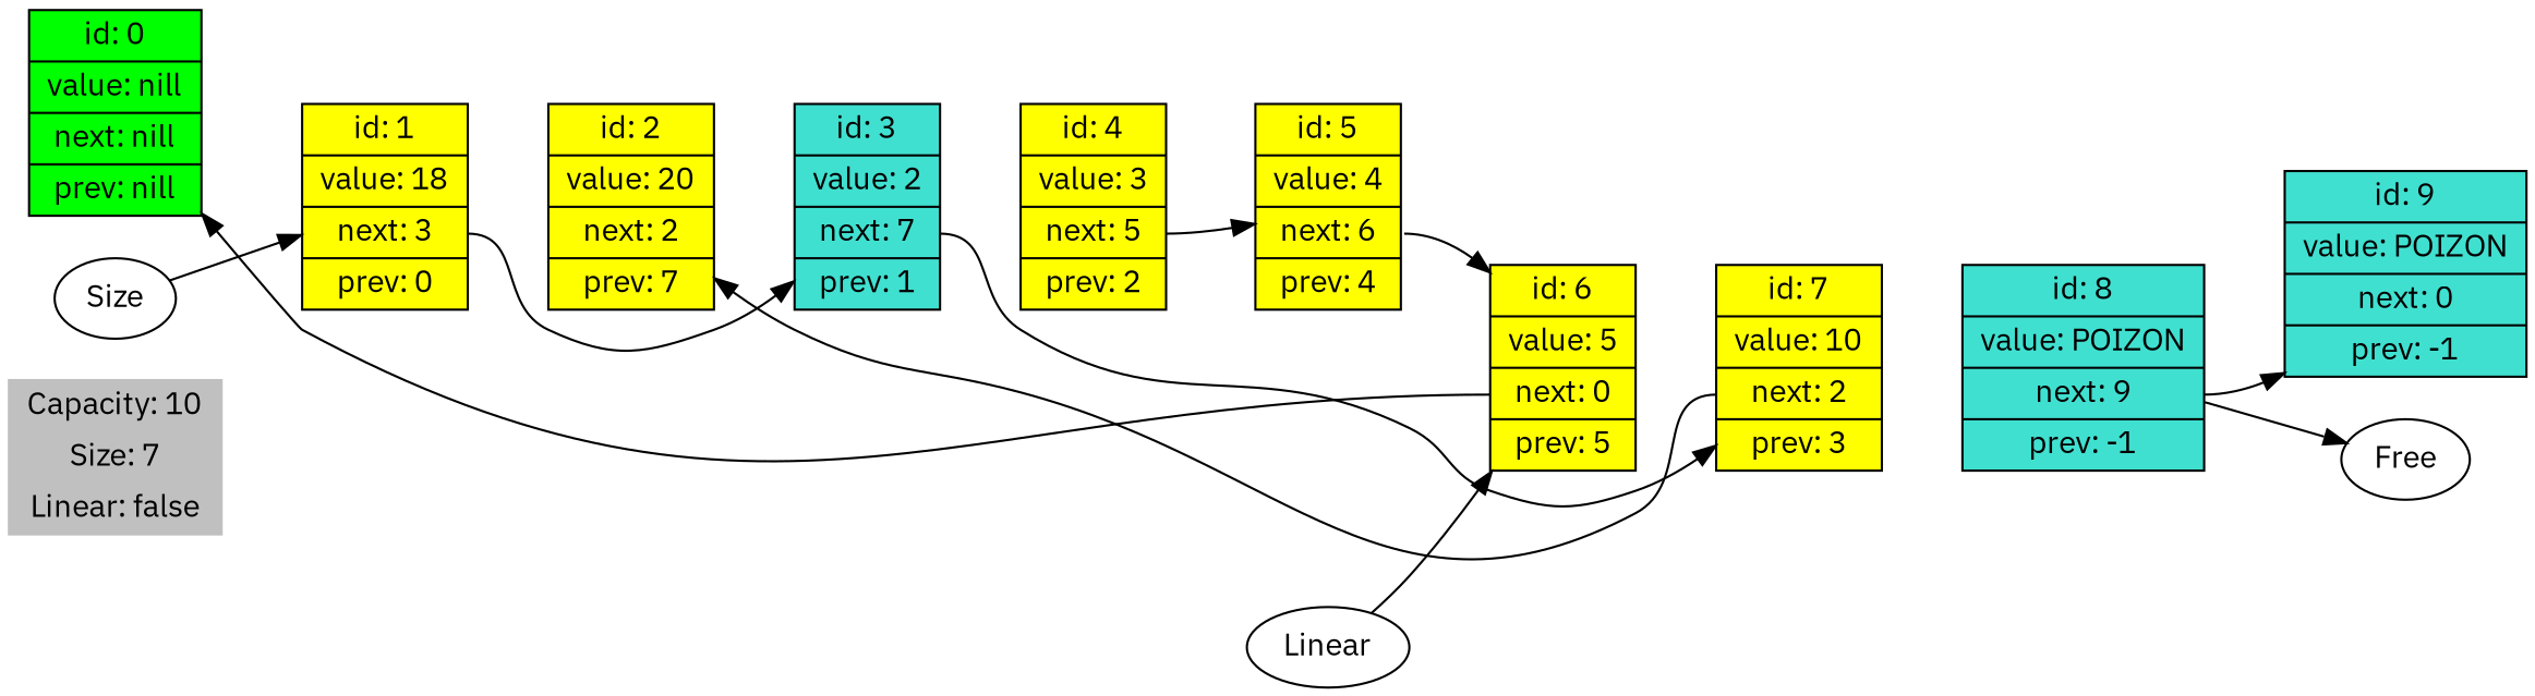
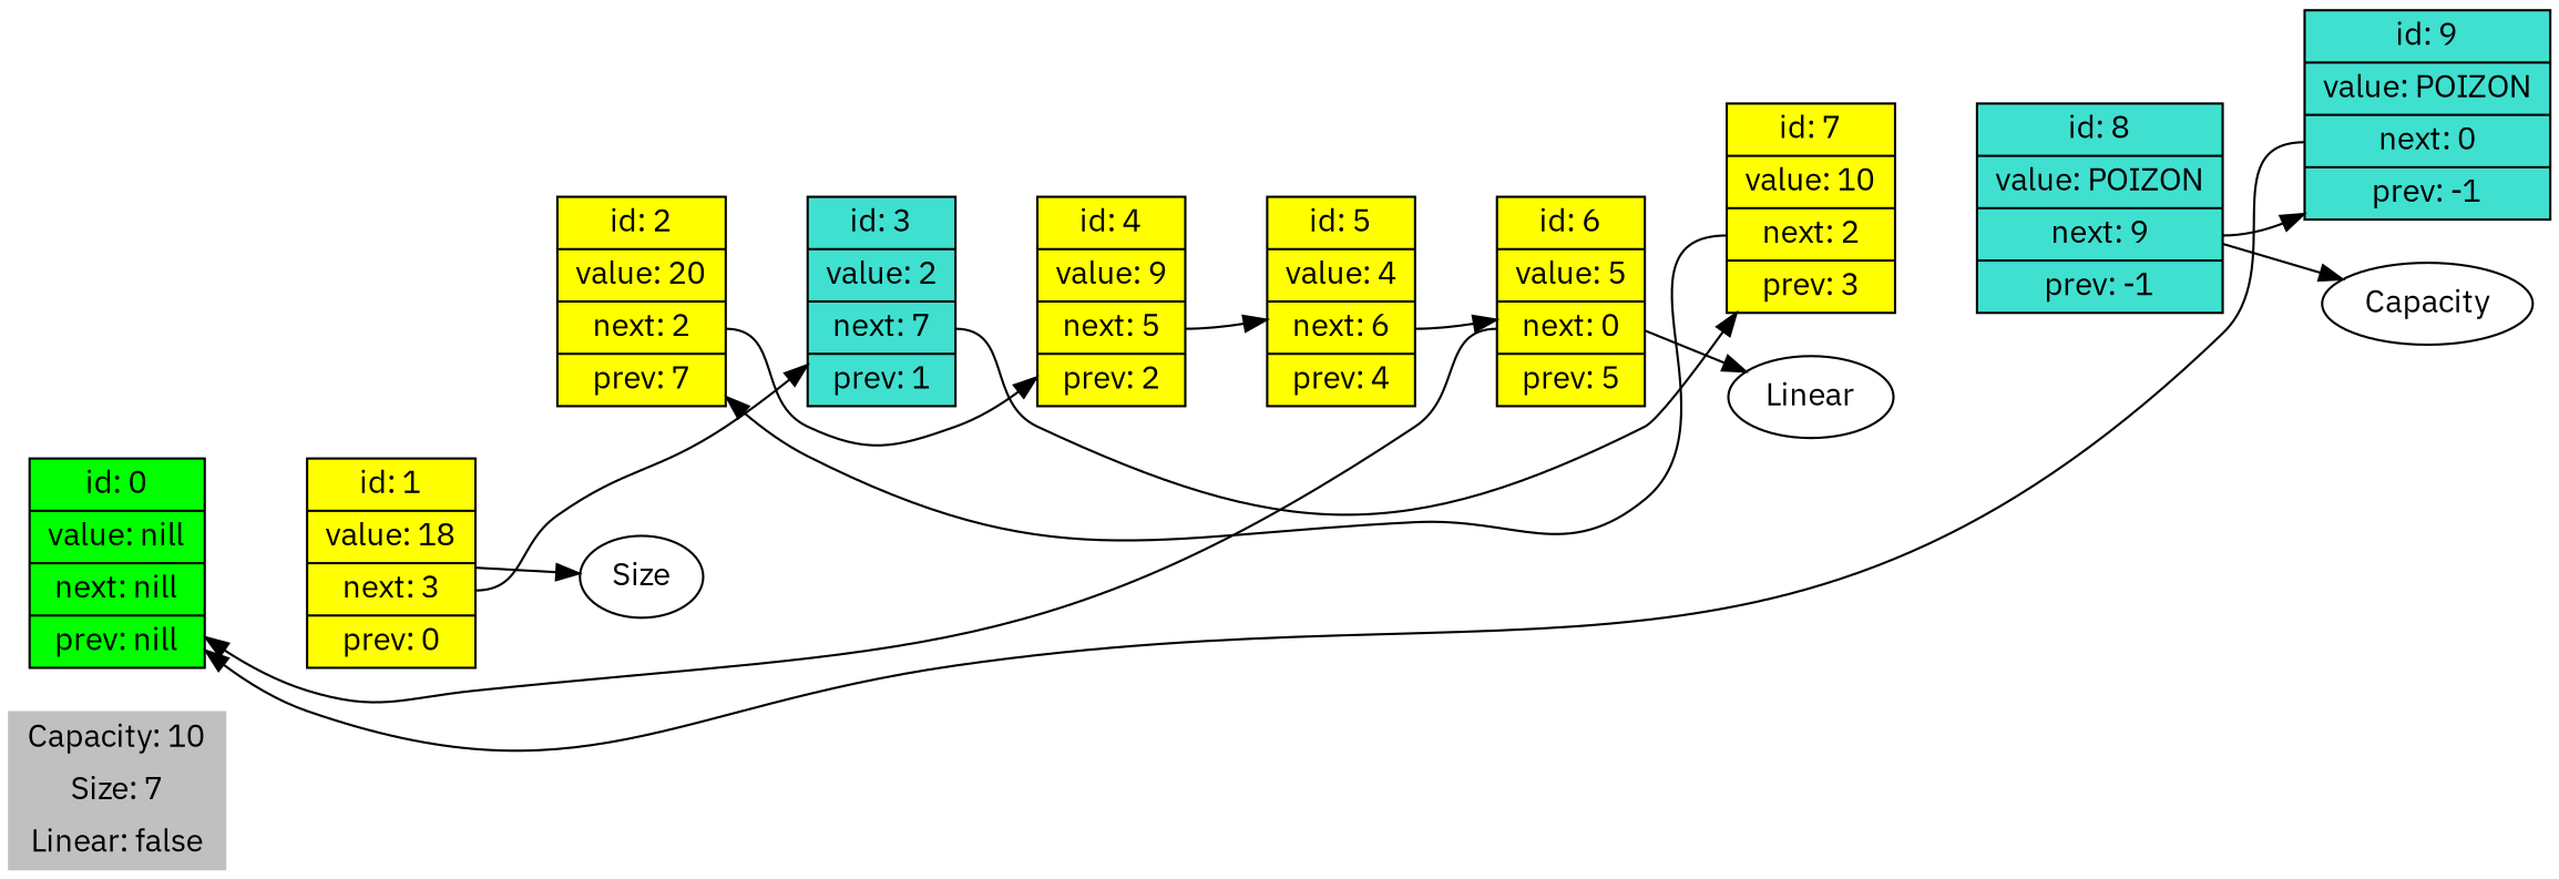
  digraph {
    fontname="IBM Plex Sans"
    rankdir=LR
    node [fontname="IBM Plex Sans" shape=record style=filled fillcolor=yellow]
    edge [constraint=true fontname="IBM Plex Sans" style=invis]
    n1 [color=grey label=" {{Capacity: 10 | Size: 7 | Linear: false}}" width=0.2 fillcolor=""]
    n2 [fillcolor=Lime label=" {{id: 0 | value: nill | <n>next: nill | <p>prev: nill}}" width=0.2]
    n3 [label=" {{id: 1 | value: 18 | <n>next: 3 | <p>prev: 0}}" width=0.2]
    n4 [label=" {{id: 2 | value: 20 | <n>next: 2 | <p>prev: 7}}" width=0.2]
    n5 [fillcolor=Turquoise label=" {{id: 3 | value: 2 | <n>next: 7 | <p>prev: 1}}" width=0.2]
-   n6 [label=" {{id: 4 | value: 3 | <n>next: 5 | <p>prev: 2}}" width=0.2]
+   n6 [label=" {{id: 4 | value: 9 | <n>next: 5 | <p>prev: 2}}" width=0.2]
    n7 [label=" {{id: 7 | value: 10 | <n>next: 2 | <p>prev: 3}}" width=0.2]
    n8 [label=" {{id: 5 | value: 4 | <n>next: 6 | <p>prev: 4}}" width=0.2]
    n9 [fillcolor=Turquoise label=" {{id: 8 | value: POIZON | <n>next: 9 | <p>prev: -1}}" width=0.2]
    n10 [label=" {{id: 6 | value: 5 | <n>next: 0 | <p>prev: 5}}" width=0.2]
    n11 [fillcolor=Turquoise label=" {{id: 9 | value: POIZON | <n>next: 0 | <p>prev: -1}}" width=0.2]
-   Free [shape="" style="" fillcolor=""]
+   Free [label=Capacity shape="" style="" fillcolor=""]
    n13 [label=Size shape="" style="" fillcolor=""]
    n14 [label=Linear shape="" style="" fillcolor=""]
    n2 -> n3
    n3 -> n4
    n3 -> n5 [constraint=false style=solid tailport=n]
    n4 -> n5
+   n4 -> n6 [constraint=false style=solid tailport=n]
    n5 -> n6
    n5 -> n7 [constraint=false style=solid tailport=n]
    n6 -> n8
    n6 -> n8 [constraint=false style=solid tailport=n]
    n7 -> n4 [constraint=false style=solid tailport=n]
    n7 -> n9
    n8 -> n10
    n8 -> n10 [constraint=false style=solid tailport=n]
    n9 -> n11
    n9 -> n11 [constraint=false style=solid tailport=n]
    n9 -> Free [constraint="" style=""]
    n10 -> n2 [constraint=false style=solid tailport=n]
    n10 -> n7
-   n13 -> n3 [constraint="" style=""]
-   n14 -> n10 [constraint="" style=""]
+   n11 -> n2 [constraint=false style=solid tailport=n]
+   n3 -> n13 [constraint="" style=""]
+   n10 -> n14 [constraint="" style=""]
  }
